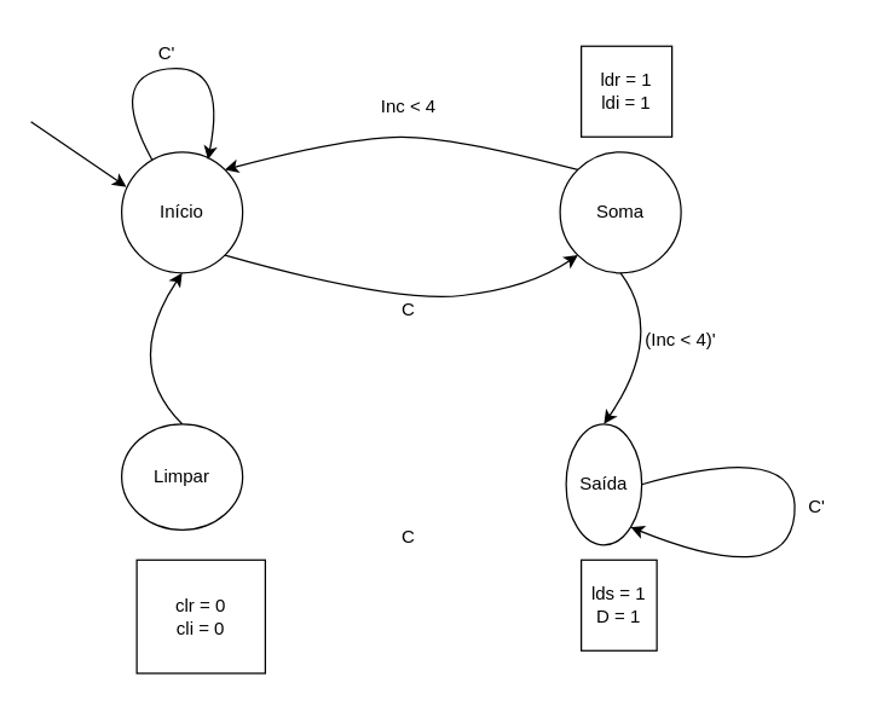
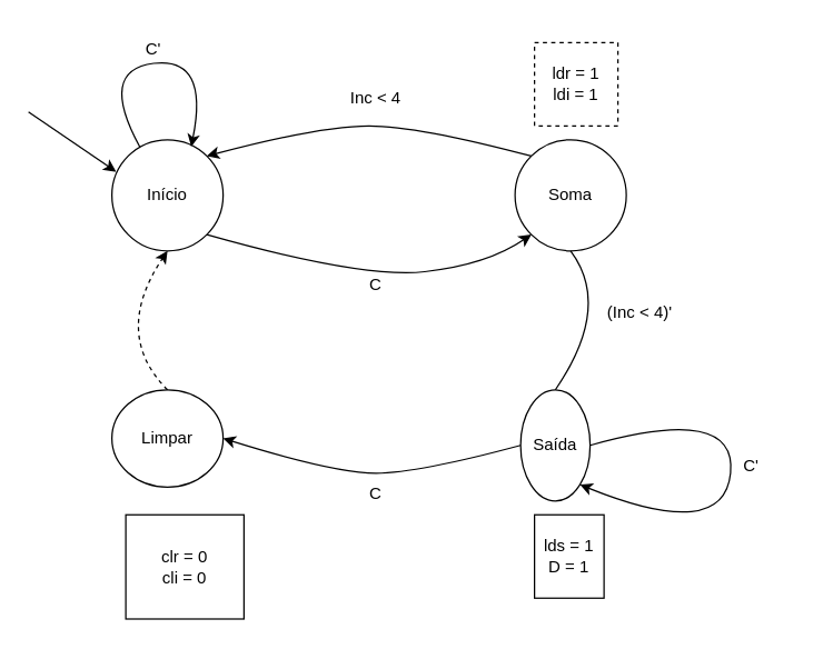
  <mxCell id="0" />
  <mxCell id="1" parent="0" />
  <mxCell id="2" value="Início" style="ellipse;whiteSpace=wrap;html=1;aspect=fixed;" vertex="1" parent="1"><mxGeometry x="80" y="100" width="80" height="80" as="geometry" /></mxCell>
  <mxCell id="3" value="" style="endArrow=classic;html=1;rounded=0;entryX=0.038;entryY=0.288;entryDx=0;entryDy=0;entryPerimeter=0;" edge="1" parent="1" target="2"><mxGeometry width="50" height="50" relative="1" as="geometry"><mxPoint x="20" y="80" as="sourcePoint" /><mxPoint x="400" y="190" as="targetPoint" /></mxGeometry></mxCell>
  <mxCell id="4" value="Soma" style="ellipse;whiteSpace=wrap;html=1;aspect=fixed;" vertex="1" parent="1"><mxGeometry x="370" y="100" width="80" height="80" as="geometry" /></mxCell>
  <mxCell id="5" value="" style="curved=1;endArrow=classic;html=1;rounded=0;exitX=0;exitY=0;exitDx=0;exitDy=0;entryX=1;entryY=0;entryDx=0;entryDy=0;" edge="1" parent="1" source="4" target="2"><mxGeometry width="50" height="50" relative="1" as="geometry"><mxPoint x="350" y="240" as="sourcePoint" /><mxPoint x="400" y="190" as="targetPoint" /><Array as="points"><mxPoint x="300" y="90" /><mxPoint x="230" y="90" /></Array></mxGeometry></mxCell>
  <mxCell id="6" value="" style="curved=1;endArrow=classic;html=1;rounded=0;exitX=1;exitY=1;exitDx=0;exitDy=0;entryX=0;entryY=1;entryDx=0;entryDy=0;" edge="1" parent="1" source="2" target="4"><mxGeometry width="50" height="50" relative="1" as="geometry"><mxPoint x="350" y="240" as="sourcePoint" /><mxPoint x="400" y="190" as="targetPoint" /><Array as="points"><mxPoint x="260" y="200" /><mxPoint x="350" y="190" /></Array></mxGeometry></mxCell>
  <mxCell id="7" value="Inc &amp;lt; 4" style="text;html=1;align=center;verticalAlign=middle;whiteSpace=wrap;rounded=0;" vertex="1" parent="1"><mxGeometry x="240" y="55" width="60" height="30" as="geometry" /></mxCell>
  <mxCell id="8" value="C" style="text;html=1;align=center;verticalAlign=middle;whiteSpace=wrap;rounded=0;" vertex="1" parent="1"><mxGeometry x="240" y="190" width="60" height="30" as="geometry" /></mxCell>
  <mxCell id="9" value="" style="curved=1;endArrow=classic;html=1;rounded=0;entryX=0.713;entryY=0.063;entryDx=0;entryDy=0;entryPerimeter=0;" edge="1" parent="1" target="2"><mxGeometry width="50" height="50" relative="1" as="geometry"><mxPoint x="100" y="105" as="sourcePoint" /><mxPoint x="400" y="190" as="targetPoint" /><Array as="points"><mxPoint x="70" y="50" /><mxPoint x="150" y="40" /></Array></mxGeometry></mxCell>
  <mxCell id="10" value="C'" style="text;html=1;align=center;verticalAlign=middle;whiteSpace=wrap;rounded=0;" vertex="1" parent="1"><mxGeometry x="80" y="20" width="60" height="30" as="geometry" /></mxCell>
  <mxCell id="11" value="Saída" style="ellipse;whiteSpace=wrap;html=1;aspect=fixed;" vertex="1" parent="1"><mxGeometry x="374" y="280" width="50" height="80" as="geometry" /></mxCell>
- <mxCell id="12" value="" style="curved=1;endArrow=classic;html=1;rounded=0;exitX=0.5;exitY=1;exitDx=0;exitDy=0;entryX=0.5;entryY=0;entryDx=0;entryDy=0;" edge="1" parent="1" source="4" target="11"><mxGeometry width="50" height="50" relative="1" as="geometry"><mxPoint x="350" y="240" as="sourcePoint" /><mxPoint x="400" y="190" as="targetPoint" /><Array as="points"><mxPoint x="440" y="220" /></Array></mxGeometry></mxCell>
- <mxCell id="13" value="(Inc &amp;lt; 4)'" style="text;html=1;align=center;verticalAlign=middle;whiteSpace=wrap;rounded=0;" vertex="1" parent="1"><mxGeometry x="420" y="210" width="60" height="30" as="geometry" /></mxCell>
+ <mxCell id="12" value="" style="curved=1;endArrow=none;html=1;rounded=0;exitX=0.5;exitY=1;exitDx=0;exitDy=0;entryX=0.5;entryY=0;entryDx=0;entryDy=0;" edge="1" parent="1" source="4" target="11"><mxGeometry width="50" height="50" relative="1" as="geometry"><mxPoint x="350" y="240" as="sourcePoint" /><mxPoint x="400" y="190" as="targetPoint" /><Array as="points"><mxPoint x="440" y="220" /></Array></mxGeometry></mxCell>
+ <mxCell id="13" value="(Inc &amp;lt; 4)'" style="text;html=1;align=center;verticalAlign=middle;whiteSpace=wrap;rounded=0;" vertex="1" parent="1"><mxGeometry x="430" y="210" width="60" height="30" as="geometry" /></mxCell>
  <mxCell id="14" value="Limpar" style="ellipse;whiteSpace=wrap;html=1;aspect=fixed;" vertex="1" parent="1"><mxGeometry x="80" y="280" width="80" height="70" as="geometry" /></mxCell>
- <mxCell id="15" value="" style="curved=1;endArrow=classic;html=1;rounded=0;exitX=0.5;exitY=0;exitDx=0;exitDy=0;entryX=0.5;entryY=1;entryDx=0;entryDy=0;" edge="1" parent="1" source="14" target="2"><mxGeometry width="50" height="50" relative="1" as="geometry"><mxPoint x="350" y="240" as="sourcePoint" /><mxPoint x="400" y="190" as="targetPoint" /><Array as="points"><mxPoint x="80" y="240" /></Array></mxGeometry></mxCell>
+ <mxCell id="15" value="" style="curved=1;endArrow=classic;html=1;rounded=0;exitX=0.5;exitY=0;exitDx=0;exitDy=0;entryX=0.5;entryY=1;entryDx=0;entryDy=0;dashed=1;" edge="1" parent="1" source="14" target="2"><mxGeometry width="50" height="50" relative="1" as="geometry"><mxPoint x="350" y="240" as="sourcePoint" /><mxPoint x="400" y="190" as="targetPoint" /><Array as="points"><mxPoint x="80" y="240" /></Array></mxGeometry></mxCell>
+ <mxCell id="16" value="" style="curved=1;endArrow=classic;html=1;rounded=0;exitX=0;exitY=0.5;exitDx=0;exitDy=0;entryX=1;entryY=0.5;entryDx=0;entryDy=0;" edge="1" parent="1" source="11" target="14"><mxGeometry width="50" height="50" relative="1" as="geometry"><mxPoint x="350" y="240" as="sourcePoint" /><mxPoint x="400" y="190" as="targetPoint" /><Array as="points"><mxPoint x="300" y="340" /><mxPoint x="240" y="340" /></Array></mxGeometry></mxCell>
  <mxCell id="17" value="C" style="text;html=1;align=center;verticalAlign=middle;whiteSpace=wrap;rounded=0;" vertex="1" parent="1"><mxGeometry x="240" y="340" width="60" height="30" as="geometry" /></mxCell>
  <mxCell id="18" value="" style="curved=1;endArrow=classic;html=1;rounded=0;exitX=1;exitY=0.5;exitDx=0;exitDy=0;entryX=1;entryY=1;entryDx=0;entryDy=0;" edge="1" parent="1" source="11" target="11"><mxGeometry width="50" height="50" relative="1" as="geometry"><mxPoint x="350" y="240" as="sourcePoint" /><mxPoint x="400" y="190" as="targetPoint" /><Array as="points"><mxPoint x="530" y="290" /><mxPoint x="520" y="390" /></Array></mxGeometry></mxCell>
  <mxCell id="19" value="C'" style="text;html=1;align=center;verticalAlign=middle;whiteSpace=wrap;rounded=0;" vertex="1" parent="1"><mxGeometry x="510" y="320" width="60" height="30" as="geometry" /></mxCell>
- <mxCell id="20" value="&lt;div&gt;ldr = 1&lt;/div&gt;&lt;div&gt;ldi = 1&lt;br&gt;&lt;/div&gt;" style="rounded=0;whiteSpace=wrap;html=1;" vertex="1" parent="1"><mxGeometry x="384" y="30" width="60" height="60" as="geometry" /></mxCell>
+ <mxCell id="20" value="&lt;div&gt;ldr = 1&lt;/div&gt;&lt;div&gt;ldi = 1&lt;br&gt;&lt;/div&gt;" style="rounded=0;whiteSpace=wrap;html=1;dashed=1;" vertex="1" parent="1"><mxGeometry x="384" y="30" width="60" height="60" as="geometry" /></mxCell>
  <mxCell id="21" value="&lt;div&gt;lds = 1&lt;/div&gt;&lt;div&gt;D = 1&lt;br&gt;&lt;/div&gt;" style="rounded=0;whiteSpace=wrap;html=1;" vertex="1" parent="1"><mxGeometry x="384" y="370" width="50" height="60" as="geometry" /></mxCell>
  <mxCell id="22" value="&lt;div&gt;clr = 0&lt;/div&gt;&lt;div&gt;cli = 0&lt;br&gt;&lt;/div&gt;" style="rounded=0;whiteSpace=wrap;html=1;" vertex="1" parent="1"><mxGeometry x="90" y="370" width="85" height="75" as="geometry" /></mxCell>
